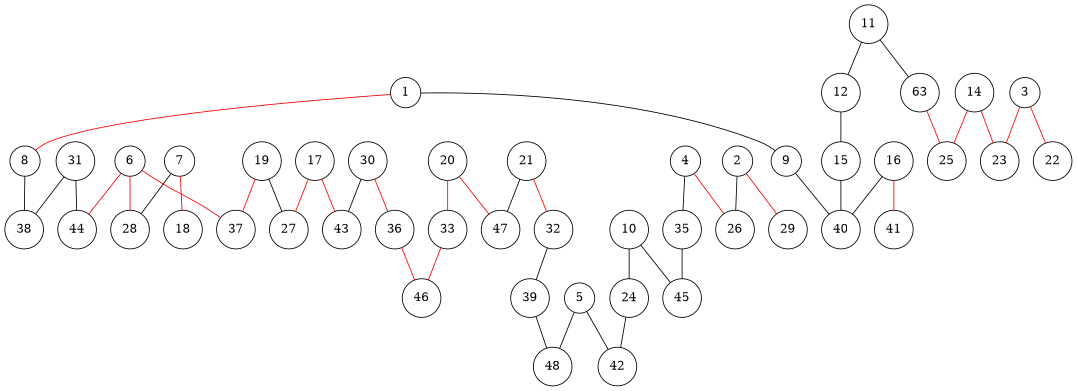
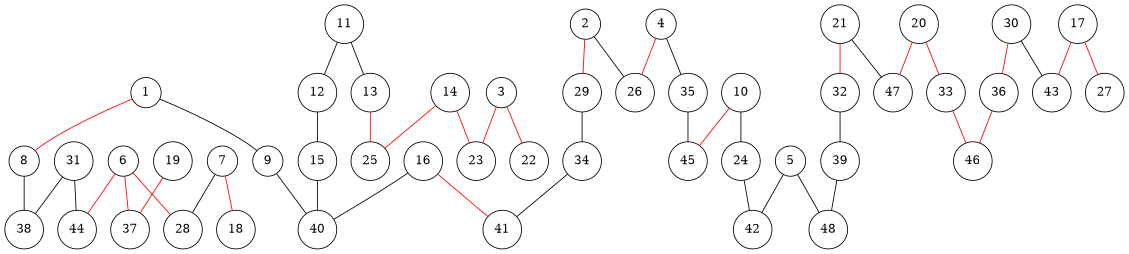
  graph {
    fontname="DejaVu Serif"
    node [fillcolor=white fontname="DejaVu Serif" shape=circle]
    edge [color=black fontname="DejaVu Serif"]
    1
    8
    9
    38
    40
    2
    26
    29
+   34
    3
    22
    23
    4
    35
    45
    5
    42
    48
    6
    28
    37
    44
    7
    18
    10
    24
    11
    12
-   13 [label=63]
+   13
    15
    25
    14
    16
    41
    17
    27
    43
    19
    20
    33
    47
    46
    21
    32
    39
    30
    36
    31
    1 -- 8 [color=red]
    1 -- 9
    8 -- 38
    9 -- 40
    2 -- 26
    2 -- 29 [color=red]
+   29 -- 34
+   34 -- 41
    3 -- 22 [color=red]
    3 -- 23 [color=red]
    4 -- 26 [color=red]
    4 -- 35
    35 -- 45
    5 -- 42
    5 -- 48
    6 -- 28 [color=red]
    6 -- 37 [color=red]
    6 -- 44 [color=red]
    7 -- 28
    7 -- 18 [color=red]
-   10 -- 45
+   10 -- 45 [color=red]
    10 -- 24
    24 -- 42
    11 -- 12
    11 -- 13
    12 -- 15
    13 -- 25 [color=red]
    15 -- 40
    14 -- 23 [color=red]
    14 -- 25 [color=red]
    16 -- 40
    16 -- 41 [color=red]
    17 -- 27 [color=red]
    17 -- 43 [color=red]
    19 -- 37 [color=red]
-   19 -- 27
    20 -- 33 [color=red]
    20 -- 47 [color=red]
    33 -- 46 [color=red]
    21 -- 47
    21 -- 32 [color=red]
    32 -- 39
    39 -- 48
    30 -- 43
    30 -- 36 [color=red]
    36 -- 46 [color=red]
    31 -- 38
    31 -- 44
  }
